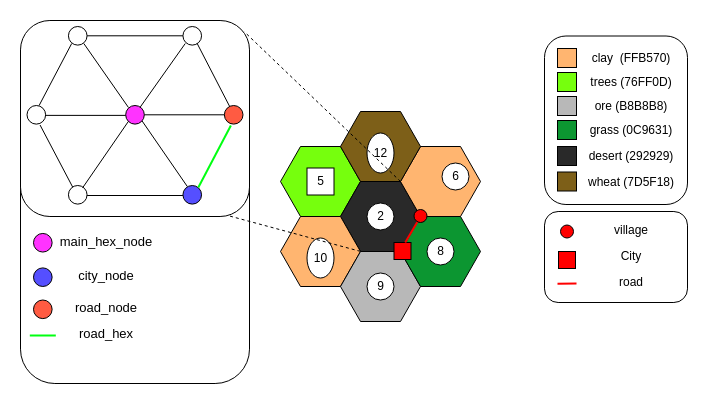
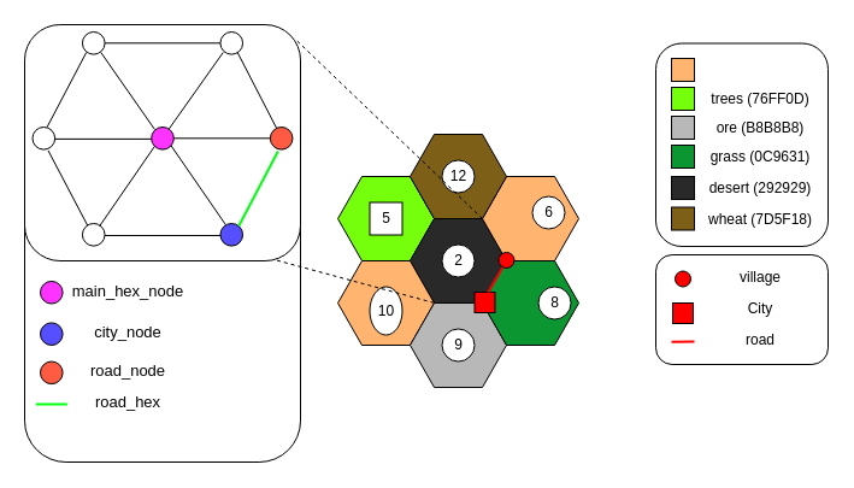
  <mxCell id="0" />
  <mxCell id="1" parent="0" />
  <mxCell id="2" value="" style="rounded=1;whiteSpace=wrap;html=1;" vertex="1" parent="1"><mxGeometry x="20" y="145.5" width="229" height="237.5" as="geometry" /></mxCell>
  <mxCell id="3" value="" style="shape=hexagon;perimeter=hexagonPerimeter2;whiteSpace=wrap;html=1;fixedSize=1;fillColor=#76FF0D;" vertex="1" parent="1"><mxGeometry x="280" y="146" width="80" height="70" as="geometry" /></mxCell>
  <mxCell id="4" value="" style="shape=hexagon;perimeter=hexagonPerimeter2;whiteSpace=wrap;html=1;fixedSize=1;fillColor=#292929;" vertex="1" parent="1"><mxGeometry x="340" y="181" width="80" height="70" as="geometry" /></mxCell>
  <mxCell id="5" value="" style="shape=hexagon;perimeter=hexagonPerimeter2;whiteSpace=wrap;html=1;fixedSize=1;fillColor=#FFB570;" vertex="1" parent="1"><mxGeometry x="280" y="216" width="80" height="70" as="geometry" /></mxCell>
  <mxCell id="6" value="" style="shape=hexagon;perimeter=hexagonPerimeter2;whiteSpace=wrap;html=1;fixedSize=1;fillColor=#B8B8B8;" vertex="1" parent="1"><mxGeometry x="340" y="251" width="80" height="70" as="geometry" /></mxCell>
  <mxCell id="7" value="" style="shape=hexagon;perimeter=hexagonPerimeter2;whiteSpace=wrap;html=1;fixedSize=1;fillColor=#0C9631;" vertex="1" parent="1"><mxGeometry x="400" y="216" width="80" height="70" as="geometry" /></mxCell>
  <mxCell id="8" value="" style="shape=hexagon;perimeter=hexagonPerimeter2;whiteSpace=wrap;html=1;fixedSize=1;fillColor=#FFB570;" vertex="1" parent="1"><mxGeometry x="400" y="146" width="80" height="70" as="geometry" /></mxCell>
  <mxCell id="9" value="" style="shape=hexagon;perimeter=hexagonPerimeter2;whiteSpace=wrap;html=1;fixedSize=1;fillColor=#7D5F18;" vertex="1" parent="1"><mxGeometry x="340" y="111" width="80" height="70" as="geometry" /></mxCell>
- <mxCell id="10" value="12" style="ellipse;whiteSpace=wrap;html=1;aspect=fixed;" vertex="1" parent="1"><mxGeometry x="366.5" y="132.5" width="27" height="40" as="geometry" /></mxCell>
+ <mxCell id="10" value="12" style="ellipse;whiteSpace=wrap;html=1;aspect=fixed;" vertex="1" parent="1"><mxGeometry x="366.5" y="132.5" width="27" height="27" as="geometry" /></mxCell>
  <mxCell id="11" value="6" style="ellipse;whiteSpace=wrap;html=1;aspect=fixed;" vertex="1" parent="1"><mxGeometry x="441.5" y="162.5" width="27" height="27" as="geometry" /></mxCell>
  <mxCell id="12" value="5" style="whiteSpace=wrap;html=1;aspect=fixed;rounded=0;" vertex="1" parent="1"><mxGeometry x="306.5" y="167.5" width="27" height="27" as="geometry" /></mxCell>
- <mxCell id="13" value="8" style="ellipse;whiteSpace=wrap;html=1;aspect=fixed;" vertex="1" parent="1"><mxGeometry x="426.5" y="237.5" width="27" height="27" as="geometry" /></mxCell>
+ <mxCell id="13" value="8" style="ellipse;whiteSpace=wrap;html=1;aspect=fixed;" vertex="1" parent="1"><mxGeometry x="446.5" y="237.5" width="27" height="27" as="geometry" /></mxCell>
  <mxCell id="14" value="10" style="ellipse;whiteSpace=wrap;html=1;aspect=fixed;" vertex="1" parent="1"><mxGeometry x="306.5" y="237.5" width="27" height="40" as="geometry" /></mxCell>
  <mxCell id="15" value="9" style="ellipse;whiteSpace=wrap;html=1;aspect=fixed;" vertex="1" parent="1"><mxGeometry x="366.5" y="272.5" width="27" height="27" as="geometry" /></mxCell>
  <mxCell id="16" value="2" style="ellipse;whiteSpace=wrap;html=1;aspect=fixed;" vertex="1" parent="1"><mxGeometry x="366.5" y="202.5" width="27" height="27" as="geometry" /></mxCell>
  <mxCell id="17" value="" style="rounded=1;whiteSpace=wrap;html=1;" vertex="1" parent="1"><mxGeometry x="544" y="35.5" width="143" height="168.5" as="geometry" /></mxCell>
  <mxCell id="18" value="" style="whiteSpace=wrap;html=1;aspect=fixed;fillColor=#FFB570;" vertex="1" parent="1"><mxGeometry x="557" y="48" width="19" height="19" as="geometry" /></mxCell>
  <mxCell id="19" value="" style="whiteSpace=wrap;html=1;aspect=fixed;fillColor=#76FF0D;" vertex="1" parent="1"><mxGeometry x="557" y="72" width="19" height="19" as="geometry" /></mxCell>
  <mxCell id="20" value="" style="whiteSpace=wrap;html=1;aspect=fixed;fillColor=#B8B8B8;" vertex="1" parent="1"><mxGeometry x="557" y="96" width="19" height="19" as="geometry" /></mxCell>
  <mxCell id="21" value="" style="whiteSpace=wrap;html=1;aspect=fixed;fillColor=#0C9631;" vertex="1" parent="1"><mxGeometry x="557" y="120" width="19" height="19" as="geometry" /></mxCell>
  <mxCell id="22" value="" style="whiteSpace=wrap;html=1;aspect=fixed;fillColor=#292929;" vertex="1" parent="1"><mxGeometry x="557" y="146" width="19" height="19" as="geometry" /></mxCell>
  <mxCell id="23" value="" style="whiteSpace=wrap;html=1;aspect=fixed;fillColor=#7D5F18;" vertex="1" parent="1"><mxGeometry x="557" y="171.5" width="19" height="19" as="geometry" /></mxCell>
- <mxCell id="24" value="clay&amp;nbsp; (FFB570)" style="text;html=1;strokeColor=none;fillColor=none;align=center;verticalAlign=middle;whiteSpace=wrap;rounded=0;" vertex="1" parent="1"><mxGeometry x="580" y="47.5" width="102" height="20" as="geometry" /></mxCell>
  <mxCell id="25" value="trees (76FF0D)" style="text;html=1;strokeColor=none;fillColor=none;align=center;verticalAlign=middle;whiteSpace=wrap;rounded=0;" vertex="1" parent="1"><mxGeometry x="580" y="71.5" width="102" height="20" as="geometry" /></mxCell>
  <mxCell id="26" value="ore (B8B8B8)" style="text;html=1;strokeColor=none;fillColor=none;align=center;verticalAlign=middle;whiteSpace=wrap;rounded=0;" vertex="1" parent="1"><mxGeometry x="580" y="95.5" width="102" height="20" as="geometry" /></mxCell>
  <mxCell id="27" value="grass (0C9631)" style="text;html=1;strokeColor=none;fillColor=none;align=center;verticalAlign=middle;whiteSpace=wrap;rounded=0;" vertex="1" parent="1"><mxGeometry x="580" y="119.5" width="102" height="20" as="geometry" /></mxCell>
  <mxCell id="28" value="desert (292929)" style="text;html=1;strokeColor=none;fillColor=none;align=center;verticalAlign=middle;whiteSpace=wrap;rounded=0;" vertex="1" parent="1"><mxGeometry x="580" y="145.5" width="102" height="20" as="geometry" /></mxCell>
  <mxCell id="29" value="wheat (7D5F18)" style="text;html=1;strokeColor=none;fillColor=none;align=center;verticalAlign=middle;whiteSpace=wrap;rounded=0;" vertex="1" parent="1"><mxGeometry x="580" y="171.5" width="102" height="20" as="geometry" /></mxCell>
  <mxCell id="30" value="" style="rounded=1;whiteSpace=wrap;html=1;" vertex="1" parent="1"><mxGeometry x="544" y="211" width="143" height="91" as="geometry" /></mxCell>
  <mxCell id="31" value="" style="whiteSpace=wrap;html=1;aspect=fixed;fillColor=#FF0000;" vertex="1" parent="1"><mxGeometry x="393.5" y="242" width="17" height="17" as="geometry" /></mxCell>
  <mxCell id="32" value="" style="ellipse;whiteSpace=wrap;html=1;aspect=fixed;fillColor=#FF0000;" vertex="1" parent="1"><mxGeometry x="413.5" y="209" width="13" height="13" as="geometry" /></mxCell>
  <mxCell id="33" value="" style="endArrow=none;html=1;rounded=1;strokeColor=#FF0000;exitX=0.059;exitY=0.378;exitDx=0;exitDy=0;exitPerimeter=0;entryX=0.21;entryY=0.087;entryDx=0;entryDy=0;entryPerimeter=0;curved=0;strokeWidth=2;" edge="1" parent="1"><mxGeometry width="50" height="50" relative="1" as="geometry"><mxPoint x="404.72" y="241.96" as="sourcePoint" /><mxPoint x="416.8" y="221.59" as="targetPoint" /></mxGeometry></mxCell>
  <mxCell id="34" value="" style="ellipse;whiteSpace=wrap;html=1;aspect=fixed;fillColor=#FF0000;" vertex="1" parent="1"><mxGeometry x="560" y="224.5" width="13" height="13" as="geometry" /></mxCell>
  <mxCell id="35" value="" style="whiteSpace=wrap;html=1;aspect=fixed;fillColor=#FF0000;" vertex="1" parent="1"><mxGeometry x="558" y="251" width="17" height="17" as="geometry" /></mxCell>
  <mxCell id="36" value="" style="endArrow=none;html=1;rounded=1;strokeColor=#FF0000;exitX=0.059;exitY=0.378;exitDx=0;exitDy=0;exitPerimeter=0;curved=0;strokeWidth=2;" edge="1" parent="1"><mxGeometry width="50" height="50" relative="1" as="geometry"><mxPoint x="576" y="283" as="sourcePoint" /><mxPoint x="557" y="283.271" as="targetPoint" /></mxGeometry></mxCell>
  <mxCell id="37" value="village" style="text;html=1;strokeColor=none;fillColor=none;align=center;verticalAlign=middle;whiteSpace=wrap;rounded=0;" vertex="1" parent="1"><mxGeometry x="580" y="220" width="102" height="20" as="geometry" /></mxCell>
  <mxCell id="38" value="City" style="text;html=1;strokeColor=none;fillColor=none;align=center;verticalAlign=middle;whiteSpace=wrap;rounded=0;" vertex="1" parent="1"><mxGeometry x="580" y="246" width="102" height="20" as="geometry" /></mxCell>
  <mxCell id="39" value="road" style="text;html=1;strokeColor=none;fillColor=none;align=center;verticalAlign=middle;whiteSpace=wrap;rounded=0;" vertex="1" parent="1"><mxGeometry x="580" y="272" width="102" height="20" as="geometry" /></mxCell>
  <mxCell id="40" value="&lt;div style=&quot;font-size: 13px;&quot;&gt;&lt;font style=&quot;font-size: 13px;&quot;&gt;main_hex_node&lt;/font&gt;&lt;/div&gt;" style="text;html=1;strokeColor=none;fillColor=none;align=center;verticalAlign=middle;whiteSpace=wrap;rounded=0;fontSize=13;" vertex="1" parent="1"><mxGeometry x="64" y="229.5" width="84" height="22.75" as="geometry" /></mxCell>
  <mxCell id="41" value="" style="group" vertex="1" connectable="0" parent="1"><mxGeometry x="20" y="20" width="229" height="196" as="geometry" /></mxCell>
  <mxCell id="42" value="" style="rounded=1;whiteSpace=wrap;html=1;" vertex="1" parent="41"><mxGeometry width="229" height="196" as="geometry" /></mxCell>
  <mxCell id="43" value="" style="ellipse;whiteSpace=wrap;html=1;aspect=fixed;fillColor=#FF33FF;" vertex="1" parent="41"><mxGeometry x="105.191" y="85" width="18.618" height="18.618" as="geometry" /></mxCell>
  <mxCell id="44" value="" style="ellipse;whiteSpace=wrap;html=1;aspect=fixed;" vertex="1" parent="41"><mxGeometry x="162.441" y="6" width="18.618" height="18.618" as="geometry" /></mxCell>
  <mxCell id="45" value="" style="ellipse;whiteSpace=wrap;html=1;aspect=fixed;" vertex="1" parent="41"><mxGeometry x="47.941" y="6" width="18.618" height="18.618" as="geometry" /></mxCell>
  <mxCell id="46" value="" style="ellipse;whiteSpace=wrap;html=1;aspect=fixed;fillColor=#FF5B42;" vertex="1" parent="41"><mxGeometry x="203.866" y="85" width="18.618" height="18.618" as="geometry" /></mxCell>
  <mxCell id="47" value="" style="ellipse;whiteSpace=wrap;html=1;aspect=fixed;" vertex="1" parent="41"><mxGeometry x="6.516" y="85" width="18.618" height="18.618" as="geometry" /></mxCell>
  <mxCell id="48" value="" style="ellipse;whiteSpace=wrap;html=1;aspect=fixed;fillColor=#554FFF;" vertex="1" parent="41"><mxGeometry x="162.441" y="165" width="18.618" height="18.618" as="geometry" /></mxCell>
  <mxCell id="49" value="" style="ellipse;whiteSpace=wrap;html=1;aspect=fixed;" vertex="1" parent="41"><mxGeometry x="47.941" y="165" width="18.618" height="18.618" as="geometry" /></mxCell>
  <mxCell id="50" value="" style="endArrow=none;html=1;rounded=0;entryX=0;entryY=0.5;entryDx=0;entryDy=0;exitX=1;exitY=0.5;exitDx=0;exitDy=0;" edge="1" parent="41" source="45" target="44"><mxGeometry width="50" height="50" relative="1" as="geometry"><mxPoint x="94.951" y="61" as="sourcePoint" /><mxPoint x="141.496" y="11" as="targetPoint" /></mxGeometry></mxCell>
  <mxCell id="51" value="" style="endArrow=none;html=1;rounded=0;entryX=0;entryY=0.5;entryDx=0;entryDy=0;exitX=1;exitY=0.5;exitDx=0;exitDy=0;" edge="1" parent="41"><mxGeometry width="50" height="50" relative="1" as="geometry"><mxPoint x="66.559" y="175" as="sourcePoint" /><mxPoint x="162.441" y="175" as="targetPoint" /></mxGeometry></mxCell>
  <mxCell id="52" value="" style="endArrow=none;html=1;rounded=0;entryX=0.283;entryY=0.05;entryDx=0;entryDy=0;exitX=0.758;exitY=0.9;exitDx=0;exitDy=0;entryPerimeter=0;exitPerimeter=0;" edge="1" parent="41" source="44" target="46"><mxGeometry width="50" height="50" relative="1" as="geometry"><mxPoint x="118.224" y="48" as="sourcePoint" /><mxPoint x="214.106" y="48" as="targetPoint" /></mxGeometry></mxCell>
  <mxCell id="53" value="" style="endArrow=none;html=1;rounded=0;entryX=0.283;entryY=0.05;entryDx=0;entryDy=0;exitX=0.758;exitY=0.9;exitDx=0;exitDy=0;entryPerimeter=0;exitPerimeter=0;" edge="1" parent="41"><mxGeometry width="50" height="50" relative="1" as="geometry"><mxPoint x="19.549" y="104.5" as="sourcePoint" /><mxPoint x="52.13" y="166.5" as="targetPoint" /></mxGeometry></mxCell>
  <mxCell id="54" value="" style="endArrow=none;html=1;rounded=0;entryX=0.283;entryY=0.05;entryDx=0;entryDy=0;exitX=0.758;exitY=0.9;exitDx=0;exitDy=0;entryPerimeter=0;exitPerimeter=0;strokeColor=#00FF11;strokeWidth=2;" edge="1" parent="41"><mxGeometry width="50" height="50" relative="1" as="geometry"><mxPoint x="210.382" y="105" as="sourcePoint" /><mxPoint x="177.801" y="167" as="targetPoint" /></mxGeometry></mxCell>
  <mxCell id="55" value="" style="endArrow=none;html=1;rounded=0;entryX=0.283;entryY=0.05;entryDx=0;entryDy=0;exitX=0.758;exitY=0.9;exitDx=0;exitDy=0;entryPerimeter=0;exitPerimeter=0;" edge="1" parent="41"><mxGeometry width="50" height="50" relative="1" as="geometry"><mxPoint x="51.199" y="23" as="sourcePoint" /><mxPoint x="18.618" y="85" as="targetPoint" /></mxGeometry></mxCell>
  <mxCell id="56" value="" style="endArrow=none;html=1;rounded=0;entryX=0.781;entryY=0.086;entryDx=0;entryDy=0;entryPerimeter=0;" edge="1" parent="41" target="43"><mxGeometry width="50" height="50" relative="1" as="geometry"><mxPoint x="164.768" y="23" as="sourcePoint" /><mxPoint x="121.016" y="88" as="targetPoint" /></mxGeometry></mxCell>
  <mxCell id="57" value="" style="endArrow=none;html=1;rounded=0;entryX=0.763;entryY=0.121;entryDx=0;entryDy=0;entryPerimeter=0;exitX=0;exitY=1;exitDx=0;exitDy=0;" edge="1" parent="41" source="43" target="49"><mxGeometry width="50" height="50" relative="1" as="geometry"><mxPoint x="107.984" y="101.5" as="sourcePoint" /><mxPoint x="64.232" y="166.5" as="targetPoint" /></mxGeometry></mxCell>
  <mxCell id="58" value="" style="endArrow=none;html=1;rounded=0;entryX=0.241;entryY=0.063;entryDx=0;entryDy=0;entryPerimeter=0;exitX=0.882;exitY=0.832;exitDx=0;exitDy=0;exitPerimeter=0;" edge="1" parent="41" source="43" target="48"><mxGeometry width="50" height="50" relative="1" as="geometry"><mxPoint x="121.016" y="102.5" as="sourcePoint" /><mxPoint x="165.699" y="166.5" as="targetPoint" /></mxGeometry></mxCell>
  <mxCell id="59" value="" style="endArrow=none;html=1;rounded=0;entryX=0.241;entryY=0.063;entryDx=0;entryDy=0;entryPerimeter=0;exitX=0.882;exitY=0.832;exitDx=0;exitDy=0;exitPerimeter=0;" edge="1" parent="41"><mxGeometry width="50" height="50" relative="1" as="geometry"><mxPoint x="63.301" y="23" as="sourcePoint" /><mxPoint x="107.984" y="87" as="targetPoint" /></mxGeometry></mxCell>
  <mxCell id="60" value="" style="endArrow=none;html=1;rounded=0;entryX=0;entryY=0.5;entryDx=0;entryDy=0;exitX=1;exitY=0.5;exitDx=0;exitDy=0;" edge="1" parent="41" source="43" target="46"><mxGeometry width="50" height="50" relative="1" as="geometry"><mxPoint x="102.398" y="108" as="sourcePoint" /><mxPoint x="148.943" y="58" as="targetPoint" /></mxGeometry></mxCell>
  <mxCell id="61" value="" style="endArrow=none;html=1;rounded=0;entryX=0;entryY=0.5;entryDx=0;entryDy=0;exitX=1;exitY=0.5;exitDx=0;exitDy=0;" edge="1" parent="41"><mxGeometry width="50" height="50" relative="1" as="geometry"><mxPoint x="25.134" y="94.88" as="sourcePoint" /><mxPoint x="105.191" y="94.88" as="targetPoint" /></mxGeometry></mxCell>
  <mxCell id="62" value="" style="endArrow=none;dashed=1;html=1;rounded=0;entryX=0.978;entryY=0.058;entryDx=0;entryDy=0;entryPerimeter=0;exitX=0;exitY=0.5;exitDx=0;exitDy=0;" edge="1" parent="1" source="8" target="42"><mxGeometry width="50" height="50" relative="1" as="geometry"><mxPoint x="114" y="184" as="sourcePoint" /><mxPoint x="164" y="134" as="targetPoint" /></mxGeometry></mxCell>
  <mxCell id="63" value="" style="endArrow=none;dashed=1;html=1;rounded=0;entryX=0.905;entryY=0.995;entryDx=0;entryDy=0;entryPerimeter=0;exitX=0.248;exitY=0.998;exitDx=0;exitDy=0;exitPerimeter=0;" edge="1" parent="1" source="4" target="42"><mxGeometry width="50" height="50" relative="1" as="geometry"><mxPoint x="344" y="282.5" as="sourcePoint" /><mxPoint x="188" y="132.5" as="targetPoint" /></mxGeometry></mxCell>
  <mxCell id="64" value="" style="ellipse;whiteSpace=wrap;html=1;aspect=fixed;fillColor=#FF33FF;" vertex="1" parent="1"><mxGeometry x="33.001" y="232.94" width="18.618" height="18.618" as="geometry" /></mxCell>
  <mxCell id="65" value="" style="ellipse;whiteSpace=wrap;html=1;aspect=fixed;fillColor=#554FFF;" vertex="1" parent="1"><mxGeometry x="33.001" y="267.38" width="18.618" height="18.618" as="geometry" /></mxCell>
  <mxCell id="66" value="" style="ellipse;whiteSpace=wrap;html=1;aspect=fixed;fillColor=#FF5B42;" vertex="1" parent="1"><mxGeometry x="33.006" y="299.5" width="18.618" height="18.618" as="geometry" /></mxCell>
  <mxCell id="67" value="" style="endArrow=none;html=1;rounded=0;strokeColor=#00FF11;strokeWidth=2;" edge="1" parent="1"><mxGeometry width="50" height="50" relative="1" as="geometry"><mxPoint x="55.31" y="335" as="sourcePoint" /><mxPoint x="29.31" y="335" as="targetPoint" /></mxGeometry></mxCell>
  <mxCell id="68" value="city_node" style="text;html=1;strokeColor=none;fillColor=none;align=center;verticalAlign=middle;whiteSpace=wrap;rounded=0;fontSize=13;" vertex="1" parent="1"><mxGeometry x="64" y="263.94" width="84" height="22.75" as="geometry" /></mxCell>
  <mxCell id="69" value="road_node" style="text;html=1;strokeColor=none;fillColor=none;align=center;verticalAlign=middle;whiteSpace=wrap;rounded=0;fontSize=13;" vertex="1" parent="1"><mxGeometry x="64" y="296.06" width="84" height="22.75" as="geometry" /></mxCell>
  <mxCell id="70" value="&lt;div style=&quot;font-size: 13px;&quot;&gt;road_hex&lt;br style=&quot;font-size: 13px;&quot;&gt;&lt;/div&gt;" style="text;html=1;strokeColor=none;fillColor=none;align=center;verticalAlign=middle;whiteSpace=wrap;rounded=0;fontSize=13;" vertex="1" parent="1"><mxGeometry x="64" y="321.63" width="84" height="22.75" as="geometry" /></mxCell>
